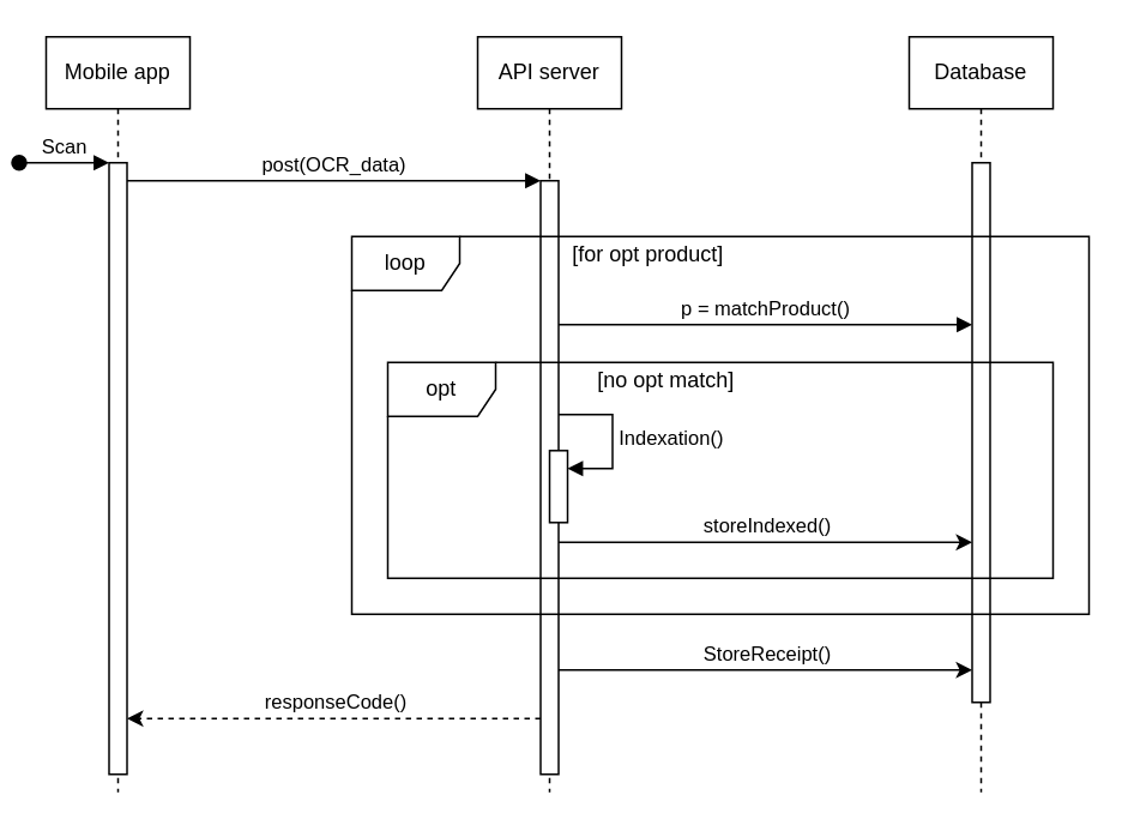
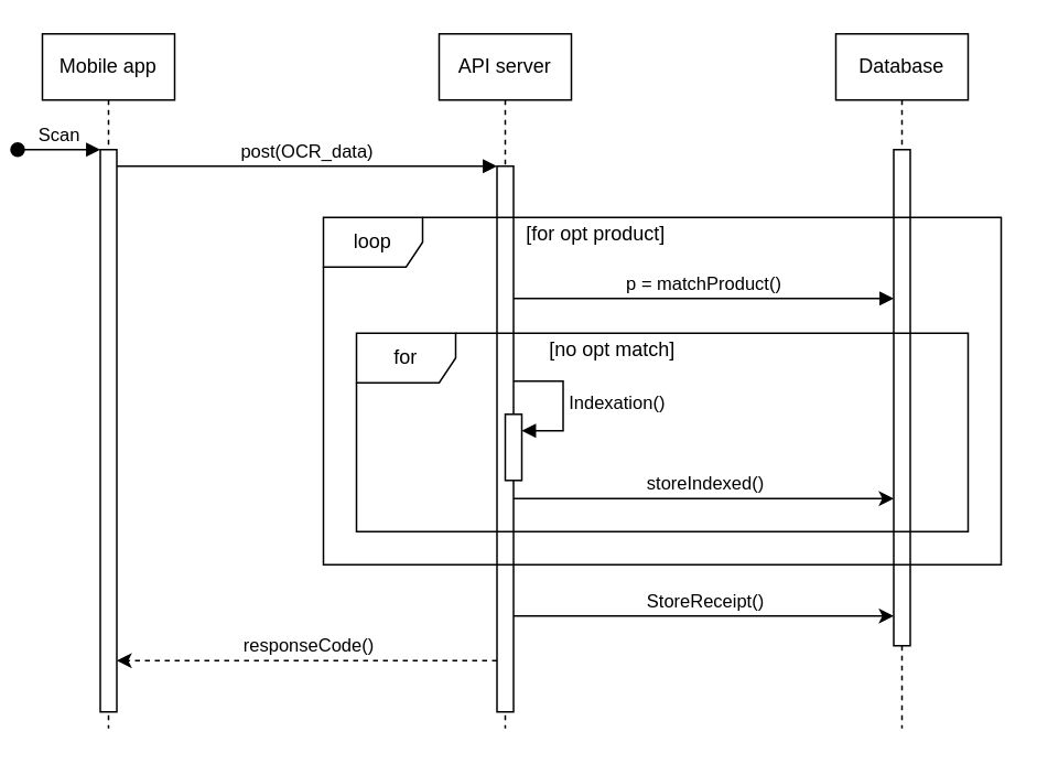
  <mxCell id="0" />
  <mxCell id="1" parent="0" />
  <mxCell id="2" value="Mobile app" style="shape=umlLifeline;perimeter=lifelinePerimeter;whiteSpace=wrap;html=1;container=0;dropTarget=0;collapsible=0;recursiveResize=0;outlineConnect=0;portConstraint=eastwest;newEdgeStyle={&quot;edgeStyle&quot;:&quot;elbowEdgeStyle&quot;,&quot;elbow&quot;:&quot;vertical&quot;,&quot;curved&quot;:0,&quot;rounded&quot;:0};" parent="1" vertex="1"><mxGeometry x="20" y="20" width="80" height="420" as="geometry" /></mxCell>
  <mxCell id="3" value="" style="html=1;points=[];perimeter=orthogonalPerimeter;outlineConnect=0;targetShapes=umlLifeline;portConstraint=eastwest;newEdgeStyle={&quot;edgeStyle&quot;:&quot;elbowEdgeStyle&quot;,&quot;elbow&quot;:&quot;vertical&quot;,&quot;curved&quot;:0,&quot;rounded&quot;:0};" parent="2" vertex="1"><mxGeometry x="35" y="70" width="10" height="340" as="geometry" /></mxCell>
  <mxCell id="4" value="Scan" style="html=1;verticalAlign=bottom;startArrow=oval;endArrow=block;startSize=8;edgeStyle=elbowEdgeStyle;elbow=vertical;curved=0;rounded=0;" parent="2" target="3" edge="1"><mxGeometry relative="1" as="geometry"><mxPoint x="-15" y="70" as="sourcePoint" /></mxGeometry></mxCell>
  <mxCell id="5" value="API server" style="shape=umlLifeline;whiteSpace=wrap;html=1;container=0;dropTarget=0;collapsible=0;recursiveResize=0;outlineConnect=0;portConstraint=eastwest;newEdgeStyle={&quot;edgeStyle&quot;:&quot;elbowEdgeStyle&quot;,&quot;elbow&quot;:&quot;vertical&quot;,&quot;curved&quot;:0,&quot;rounded&quot;:0};points=[];perimeter=rectanglePerimeter;targetShapes=umlLifeline;participant=label;" parent="1" vertex="1"><mxGeometry x="260" y="20" width="80" height="420" as="geometry" /></mxCell>
  <mxCell id="6" value="" style="html=1;points=[];perimeter=orthogonalPerimeter;outlineConnect=0;targetShapes=umlLifeline;portConstraint=eastwest;newEdgeStyle={&quot;edgeStyle&quot;:&quot;elbowEdgeStyle&quot;,&quot;elbow&quot;:&quot;vertical&quot;,&quot;curved&quot;:0,&quot;rounded&quot;:0};" parent="5" vertex="1"><mxGeometry x="35" y="80" width="10" height="330" as="geometry" /></mxCell>
  <mxCell id="7" value="" style="html=1;points=[];perimeter=orthogonalPerimeter;outlineConnect=0;targetShapes=umlLifeline;portConstraint=eastwest;newEdgeStyle={&quot;edgeStyle&quot;:&quot;elbowEdgeStyle&quot;,&quot;elbow&quot;:&quot;vertical&quot;,&quot;curved&quot;:0,&quot;rounded&quot;:0};" vertex="1" parent="5"><mxGeometry x="40" y="230.03" width="10" height="40" as="geometry" /></mxCell>
  <mxCell id="8" value="Indexation()" style="html=1;align=left;spacingLeft=2;endArrow=block;rounded=0;edgeStyle=orthogonalEdgeStyle;curved=0;rounded=0;" edge="1" target="7" parent="5"><mxGeometry relative="1" as="geometry"><mxPoint x="45" y="210.03" as="sourcePoint" /><Array as="points"><mxPoint x="75" y="240.03" /></Array></mxGeometry></mxCell>
  <mxCell id="9" value="post(OCR_data)" style="html=1;verticalAlign=bottom;endArrow=block;edgeStyle=elbowEdgeStyle;elbow=vertical;curved=0;rounded=0;" parent="1" source="3" target="6" edge="1"><mxGeometry x="-0.001" relative="1" as="geometry"><mxPoint x="175" y="110" as="sourcePoint" /><Array as="points"><mxPoint x="160" y="100" /></Array><mxPoint as="offset" /></mxGeometry></mxCell>
  <mxCell id="10" value="Database" style="shape=umlLifeline;perimeter=lifelinePerimeter;whiteSpace=wrap;html=1;container=0;dropTarget=0;collapsible=0;recursiveResize=0;outlineConnect=0;portConstraint=eastwest;newEdgeStyle={&quot;edgeStyle&quot;:&quot;elbowEdgeStyle&quot;,&quot;elbow&quot;:&quot;vertical&quot;,&quot;curved&quot;:0,&quot;rounded&quot;:0};" parent="1" vertex="1"><mxGeometry x="500" y="20" width="80" height="420" as="geometry" /></mxCell>
  <mxCell id="11" value="" style="html=1;points=[];perimeter=orthogonalPerimeter;outlineConnect=0;targetShapes=umlLifeline;portConstraint=eastwest;newEdgeStyle={&quot;edgeStyle&quot;:&quot;elbowEdgeStyle&quot;,&quot;elbow&quot;:&quot;vertical&quot;,&quot;curved&quot;:0,&quot;rounded&quot;:0};" parent="10" vertex="1"><mxGeometry x="35" y="70" width="10" height="300" as="geometry" /></mxCell>
  <mxCell id="12" value="loop" style="shape=umlFrame;whiteSpace=wrap;html=1;pointerEvents=0;" parent="1" vertex="1"><mxGeometry x="190" y="131" width="410" height="210" as="geometry" /></mxCell>
  <mxCell id="13" value="[for opt product]" style="text;strokeColor=none;align=center;fillColor=none;html=1;verticalAlign=middle;whiteSpace=wrap;rounded=0;" parent="1" vertex="1"><mxGeometry x="305" y="131" width="100" height="20" as="geometry" /></mxCell>
- <mxCell id="14" value="opt" style="shape=umlFrame;whiteSpace=wrap;html=1;pointerEvents=0;" parent="1" vertex="1"><mxGeometry x="210" y="201" width="370" height="120" as="geometry" /></mxCell>
+ <mxCell id="14" value="for" style="shape=umlFrame;whiteSpace=wrap;html=1;pointerEvents=0;" parent="1" vertex="1"><mxGeometry x="210" y="201" width="370" height="120" as="geometry" /></mxCell>
  <mxCell id="15" value="[no opt match]" style="text;strokeColor=none;align=center;fillColor=none;html=1;verticalAlign=middle;whiteSpace=wrap;rounded=0;" parent="1" vertex="1"><mxGeometry x="310" y="201" width="110" height="20" as="geometry" /></mxCell>
  <mxCell id="16" style="edgeStyle=elbowEdgeStyle;rounded=0;orthogonalLoop=1;jettySize=auto;html=1;elbow=vertical;curved=0;dashed=1;" parent="1" edge="1"><mxGeometry relative="1" as="geometry"><mxPoint x="295" y="399" as="sourcePoint" /><mxPoint x="65" y="399" as="targetPoint" /><Array as="points"><mxPoint x="250" y="399" /></Array></mxGeometry></mxCell>
  <mxCell id="17" value="responseCode()" style="edgeLabel;html=1;align=center;verticalAlign=middle;resizable=0;points=[];" parent="16" vertex="1" connectable="0"><mxGeometry x="0.253" y="-1" relative="1" as="geometry"><mxPoint x="29" y="-9" as="offset" /></mxGeometry></mxCell>
  <mxCell id="18" style="edgeStyle=elbowEdgeStyle;rounded=0;orthogonalLoop=1;jettySize=auto;html=1;elbow=vertical;curved=0;endArrow=none;endFill=0;startArrow=classic;startFill=1;" parent="1" edge="1"><mxGeometry relative="1" as="geometry"><mxPoint x="535" y="372" as="sourcePoint" /><mxPoint x="305" y="372" as="targetPoint" /><Array as="points"><mxPoint x="340" y="372" /><mxPoint x="525" y="342" /></Array></mxGeometry></mxCell>
  <mxCell id="19" value="StoreReceipt()" style="edgeLabel;html=1;align=center;verticalAlign=middle;resizable=0;points=[];" parent="18" vertex="1" connectable="0"><mxGeometry x="0.253" y="-1" relative="1" as="geometry"><mxPoint x="29" y="-9" as="offset" /></mxGeometry></mxCell>
  <mxCell id="20" value="p = matchProduct()" style="html=1;verticalAlign=bottom;endArrow=block;edgeStyle=elbowEdgeStyle;elbow=vertical;curved=0;rounded=0;" edge="1" parent="1"><mxGeometry x="-0.001" relative="1" as="geometry"><mxPoint x="305" y="180" as="sourcePoint" /><Array as="points"><mxPoint x="405" y="180" /></Array><mxPoint as="offset" /><mxPoint x="535" y="180" as="targetPoint" /></mxGeometry></mxCell>
  <mxCell id="21" style="edgeStyle=elbowEdgeStyle;rounded=0;orthogonalLoop=1;jettySize=auto;html=1;elbow=vertical;curved=0;endArrow=none;endFill=0;startArrow=classic;startFill=1;" edge="1" parent="1"><mxGeometry relative="1" as="geometry"><mxPoint x="535" y="301" as="sourcePoint" /><mxPoint x="305" y="301" as="targetPoint" /><Array as="points"><mxPoint x="510" y="301" /><mxPoint x="530" y="270.93" /></Array></mxGeometry></mxCell>
  <mxCell id="22" value="storeIndexed()" style="edgeLabel;html=1;align=center;verticalAlign=middle;resizable=0;points=[];" vertex="1" connectable="0" parent="21"><mxGeometry x="0.253" y="-1" relative="1" as="geometry"><mxPoint x="29" y="-9" as="offset" /></mxGeometry></mxCell>
